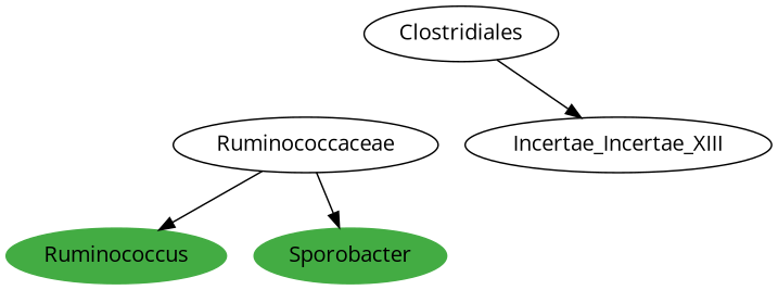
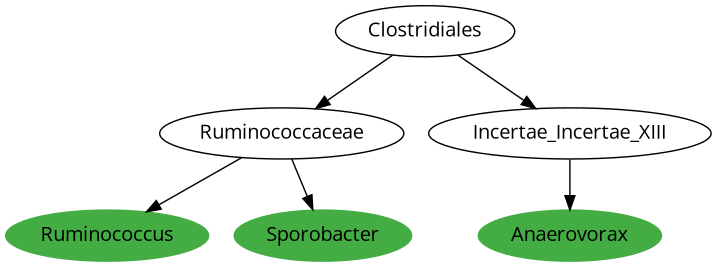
  digraph {
    fontname="Open Sans"
    node [fontname="Open Sans"]
    edge [fontname="Open Sans"]
    n1 [label=Ruminococcaceae]
    n2 [color="#43AC43" label=Ruminococcus style=filled]
    n3 [color="#43AC43" label=Sporobacter style=filled]
    n4 [label=Clostridiales]
    n5 [label=Incertae_Incertae_XIII]
+   n6 [color="#43AC43" label=Anaerovorax style=filled]
    n1 -> n2
    n1 -> n3
+   n4 -> n1
    n4 -> n5
+   n5 -> n6
  }
